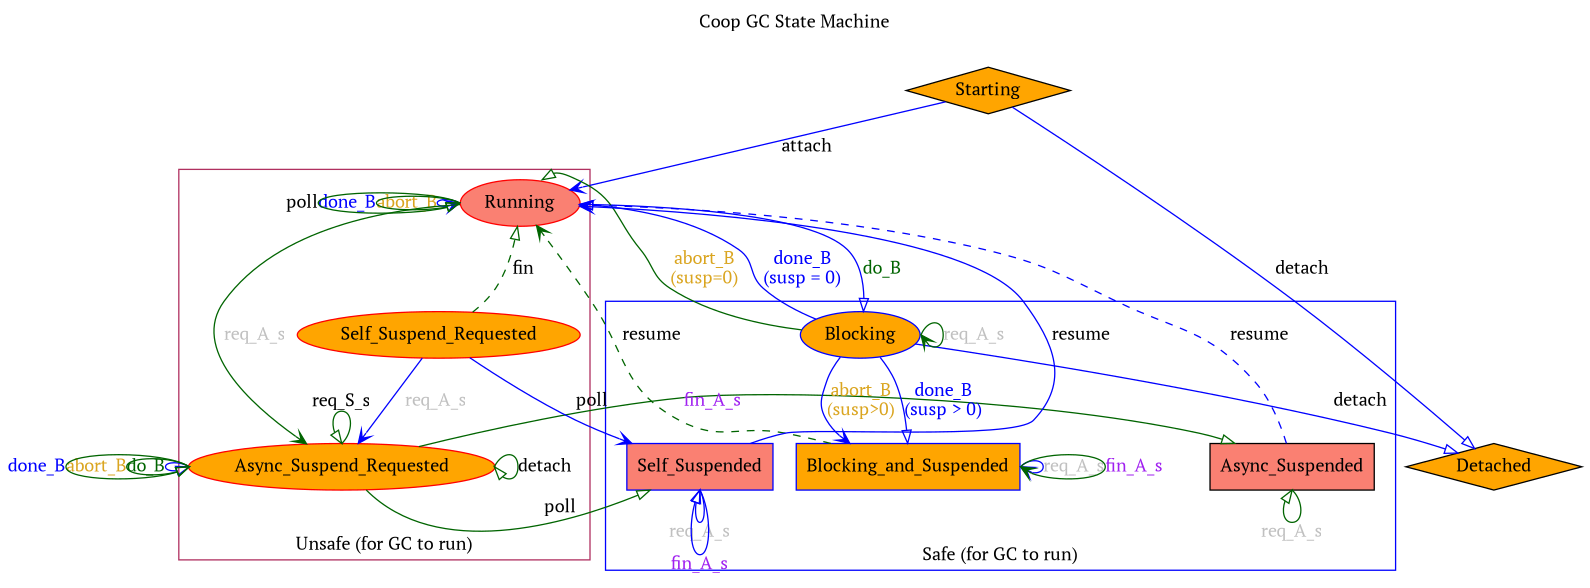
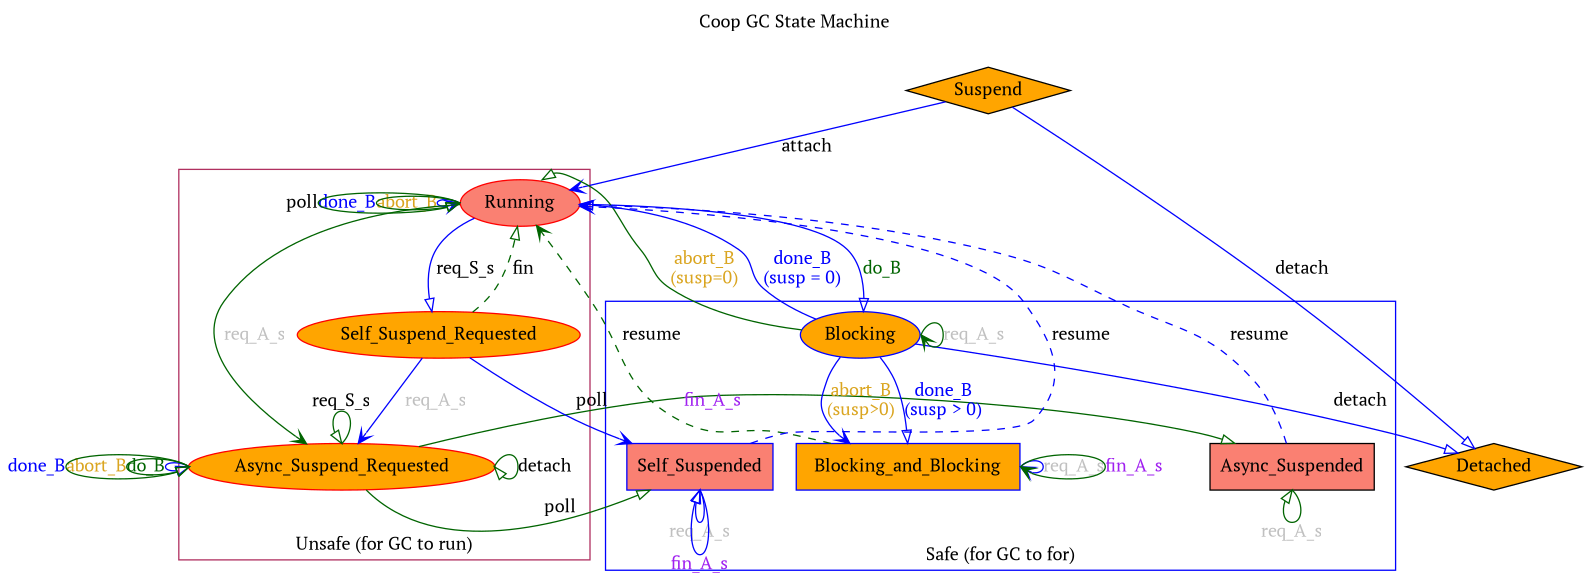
  digraph {
    fontname="PT Serif"
    label="Coop GC State Machine"
    labelloc=t
    remincross=true
    node [fillcolor=orange fontname="PT Serif" style=filled color=red]
    edge [arrowhead=onormal color=blue fontname="PT Serif"]
-   Starting [shape=diamond color=""]
+   Starting [shape=diamond label=Suspend color=""]
    Running [fillcolor=salmon]
    Detached [shape=diamond color=""]
    Async_Suspend_Requested
    Blocking [color=blue]
-   Blocking_and_Suspended [color=blue shape=rectangle style="filled,solid"]
+   Blocking_and_Suspended [color=blue shape=rectangle style="filled,solid" label=Blocking_and_Blocking]
    Self_Suspend_Requested
    Async_Suspended [color=black fillcolor=salmon shape=rectangle]
    Self_Suspended [color=blue fillcolor=salmon shape=rectangle]
    subgraph sub_1 {
      Starting
      Running
    }
    subgraph sub_2 {
      Running
      Detached
      Async_Suspend_Requested
      Blocking
    }
    subgraph sub_3 {
      Running
      Async_Suspend_Requested
      Blocking
    }
    subgraph sub_4 {
      Running
      Async_Suspend_Requested
      Blocking
      Blocking_and_Suspended
    }
    subgraph sub_5 {
      Running
      Async_Suspend_Requested
      Blocking
      Blocking_and_Suspended
    }
    subgraph sub_6 {
      Running
      Async_Suspend_Requested
      Self_Suspend_Requested
    }
    subgraph sub_7 {
      Running
      Async_Suspend_Requested
      Blocking
      Blocking_and_Suspended
      Self_Suspend_Requested
      Async_Suspended
      Self_Suspended
    }
    subgraph sub_8 {
      Running
      Async_Suspend_Requested
      Self_Suspend_Requested
      Self_Suspended
    }
    subgraph sub_9 {
      Running
      Blocking_and_Suspended
      Self_Suspend_Requested
      Async_Suspended
      Self_Suspended
    }
    subgraph sub_10 {
      Async_Suspend_Requested
      Blocking_and_Suspended
      Async_Suspended
      Self_Suspended
    }
    subgraph cluster_11 {
      color=maroon
      label="Unsafe (for GC to run)"
      labelloc=b
      style=solid
      Running
      Async_Suspend_Requested
      Self_Suspend_Requested
    }
    subgraph cluster_12 {
      color=blue
-     label="Safe (for GC to run)"
+     label="Safe (for GC to for)"
      labelloc=b
      style=solid
      Blocking
      subgraph cluster_13 {
        color=blue
        label=""
        labelloc=b
        style=invis
        Blocking_and_Suspended
        Async_Suspended
        Self_Suspended
      }
    }
    Starting -> Running [arrowhead=vee label=attach]
    Starting -> Detached [label=detach]
    Running -> Running [arrowhead=vee fontcolor=goldenrod headport=w label=abort_B tailport=w]
    Running -> Running [color=darkgreen fontcolor=blue headport=w label=done_B tailport=w]
    Running -> Running [color=darkgreen headport=w label=poll tailport=w]
    Running -> Async_Suspend_Requested [arrowhead=vee color=darkgreen fontcolor=grey label=req_A_s]
    Running -> Blocking [fontcolor=darkgreen label=do_B]
+   Running -> Self_Suspend_Requested [label=req_S_s]
    Async_Suspend_Requested -> Async_Suspend_Requested [color=darkgreen headport=e label=detach tailport=e]
    Async_Suspend_Requested -> Async_Suspend_Requested [fontcolor=darkgreen headport=w label=do_B tailport=w]
    Async_Suspend_Requested -> Async_Suspend_Requested [color=darkgreen fontcolor=goldenrod headport=w label=abort_B tailport=w]
    Async_Suspend_Requested -> Async_Suspend_Requested [color=darkgreen fontcolor=blue headport=w label=done_B tailport=w]
    Async_Suspend_Requested -> Async_Suspend_Requested [color=darkgreen headport=n label=req_S_s tailport=n]
    Async_Suspend_Requested -> Async_Suspended [color=darkgreen fontcolor=purple label=fin_A_s]
    Async_Suspend_Requested -> Self_Suspended [color=darkgreen label=poll tailport=se]
    Blocking -> Running [color=darkgreen constraint=false fontcolor=goldenrod headport=ne label="abort_B\n(susp=0)"]
    Blocking -> Running [constraint=false fontcolor=blue label="done_B\n(susp = 0)"]
    Blocking -> Detached [label=detach]
    Blocking -> Blocking [arrowhead=vee color=darkgreen fontcolor=grey headport=e label=req_A_s tailport=e]
    Blocking -> Blocking_and_Suspended [arrowhead=vee fontcolor=goldenrod label="abort_B\n(susp>0)"]
    Blocking -> Blocking_and_Suspended [fontcolor=blue label="done_B\n(susp > 0)"]
    Blocking_and_Suspended -> Running [arrowhead=vee color=darkgreen label=resume style=dashed]
    Blocking_and_Suspended -> Blocking_and_Suspended [arrowhead=vee fontcolor=grey headport=e label=req_A_s tailport=e]
    Blocking_and_Suspended -> Blocking_and_Suspended [arrowhead=vee color=darkgreen fontcolor=purple headport=e label=fin_A_s tailport=e]
    Self_Suspend_Requested -> Running [color=darkgreen label=fin style=dashed]
    Self_Suspend_Requested -> Async_Suspend_Requested [arrowhead=vee fontcolor=grey label=req_A_s]
    Self_Suspend_Requested -> Self_Suspended [arrowhead=vee label=poll]
    Async_Suspended -> Running [label=resume style=dashed]
    Async_Suspended -> Async_Suspended [color=darkgreen fontcolor=grey headport=s label=req_A_s tailport=s]
-   Self_Suspended -> Running [arrowhead=vee label=resume style=solid]
+   Self_Suspended -> Running [arrowhead=vee label=resume style=dashed]
    Self_Suspended -> Self_Suspended [fontcolor=grey headport=s label=req_A_s tailport=s]
    Self_Suspended -> Self_Suspended [fontcolor=purple headport=s label=fin_A_s tailport=s]
  }
